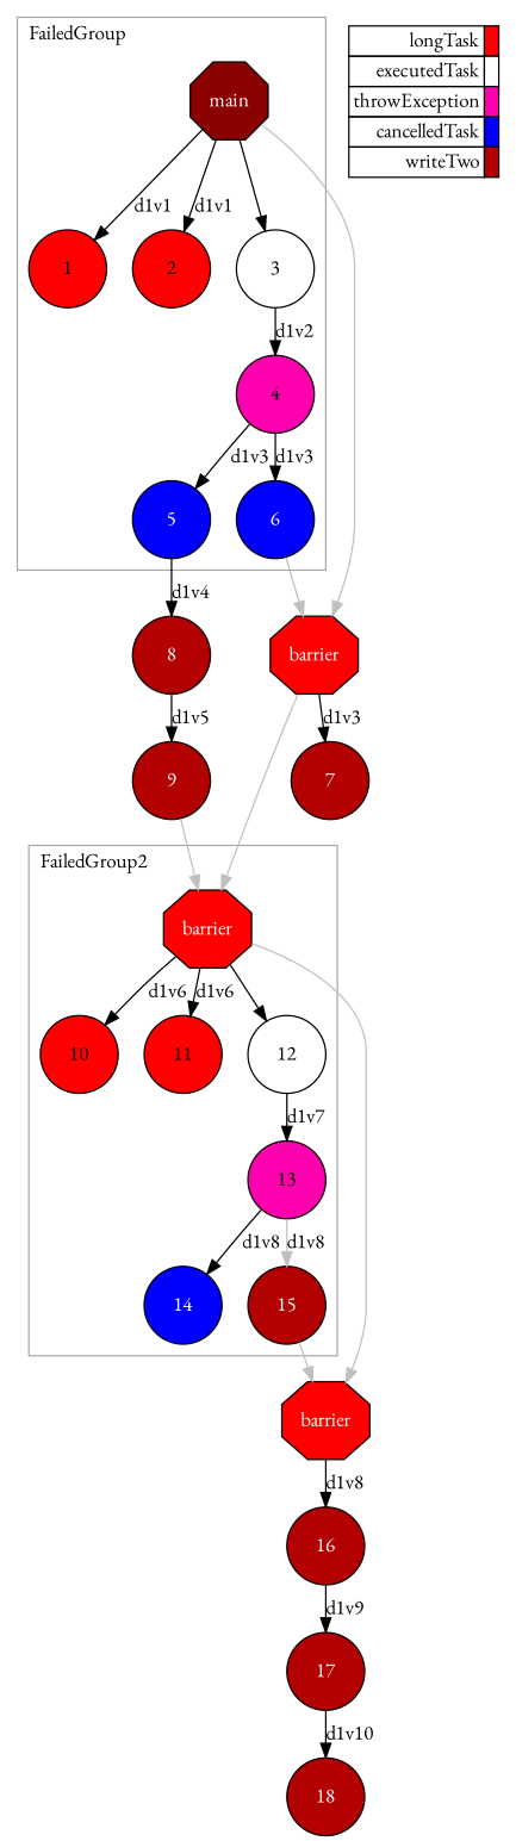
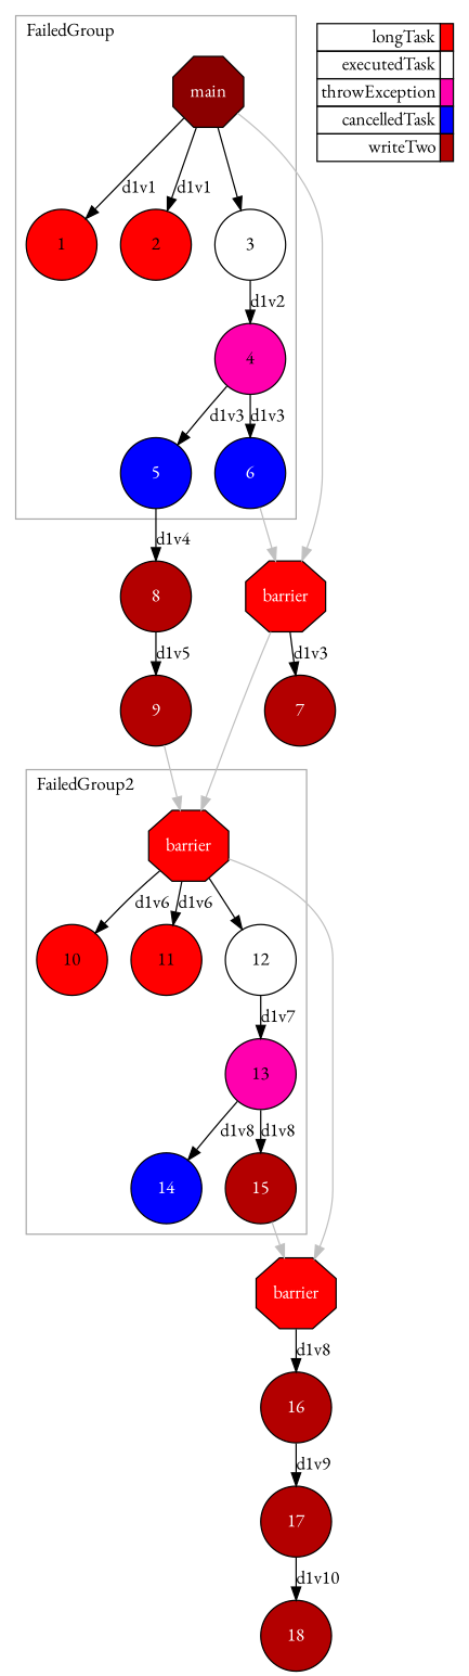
  digraph {
    compound=true
    fontname="EB Garamond"
    labeljust=l
    newrank=true
    rankdir=TB
    node [fillcolor="#ff0000" fontcolor="#ffffff" fontname="EB Garamond" shape=circle style=filled]
    edge [fontname="EB Garamond"]
    n1 [fillcolor="#8B0000" fontcolor="#FFFFFF" height=0.75 label=main shape=octagon]
    1 [fontcolor="#000000" height=0.75]
    2 [fontcolor="#000000" height=0.75]
    3 [fillcolor="#ffffff" fontcolor="#000000" height=0.75]
    4 [fillcolor="#ff00ae" fontcolor="#000000" height=0.75]
    5 [fillcolor="#0000ff" height=0.75]
    6 [fillcolor="#0000ff" height=0.75]
    n8 [fontcolor="#FFFFFF" height=0.75 label=barrier shape=octagon]
    10 [fontcolor="#000000" height=0.75]
    11 [fontcolor="#000000" height=0.75]
    12 [fillcolor="#ffffff" fontcolor="#000000" height=0.75]
    13 [fillcolor="#ff00ae" fontcolor="#000000" height=0.75]
    14 [fillcolor="#0000ff" height=0.75]
    15 [fillcolor="#b30000" height=0.75]
    n15 [fontcolor="#FFFFFF" height=0.75 label=barrier shape=octagon]
    7 [fillcolor="#b30000" height=0.75]
    8 [fillcolor="#b30000" height=0.75]
    9 [fillcolor="#b30000" height=0.75]
    n19 [fontcolor="#FFFFFF" height=0.75 label=barrier shape=octagon]
    16 [fillcolor="#b30000" height=0.75]
    17 [fillcolor="#b30000" height=0.75]
    18 [fillcolor="#b30000" height=0.75]
    n23 [height=0.75 label=<       <table border="0" cellpadding="2" cellspacing="0" cellborder="1"> <tr> <td align="right">longTask</td> <td bgcolor="#ff0000">&nbsp;</td> </tr> <tr> <td align="right">executedTask</td> <td bgcolor="#ffffff">&nbsp;</td> </tr> <tr> <td align="right">throwException</td> <td bgcolor="#ff00ae">&nbsp;</td> </tr> <tr> <td align="right">cancelledTask</td> <td bgcolor="#0000ff">&nbsp;</td> </tr> <tr> <td align="right">writeTwo</td> <td bgcolor="#b30000">&nbsp;</td> </tr>       </table>     > shape=plaintext fillcolor="" fontcolor="" style=""]
    subgraph sub_1 {
      ranksep=0.20
      n15
      7
      8
      9
      n19
      16
      17
      18
      subgraph cluster_2 {
        color="#A9A9A9"
        label=FailedGroup
        ranksep=0.20
        shape=rect
        n1
        1
        2
        3
        4
        5
        6
      }
      subgraph cluster_3 {
        color="#A9A9A9"
        label=FailedGroup2
        ranksep=0.20
        shape=rect
        n8
        10
        11
        12
        13
        14
        15
      }
    }
    subgraph sub_4 {
      label=Legend
      rank=sink
      ranksep=0.20
      n23
    }
    n1 -> 1 [label=d1v1]
    n1 -> 2 [label=d1v1]
    n1 -> 3
    n1 -> n15 [color=grey]
    3 -> 4 [label=d1v2]
    4 -> 5 [label=d1v3]
    4 -> 6 [label=d1v3]
    5 -> 8 [label=d1v4]
    6 -> n15 [color=grey]
    n8 -> 10 [label=d1v6]
    n8 -> 11 [label=d1v6]
    n8 -> 12
    n8 -> n19 [color=grey]
    12 -> 13 [label=d1v7]
    13 -> 14 [label=d1v8]
-   13 -> 15 [label=d1v8 color=grey]
+   13 -> 15 [label=d1v8]
    15 -> n19 [color=grey]
    n15 -> n8 [color=grey]
    n15 -> 7 [label=d1v3]
    8 -> 9 [label=d1v5]
    9 -> n8 [color=grey]
    n19 -> 16 [label=d1v8]
    16 -> 17 [label=d1v9]
    17 -> 18 [label=d1v10]
  }
